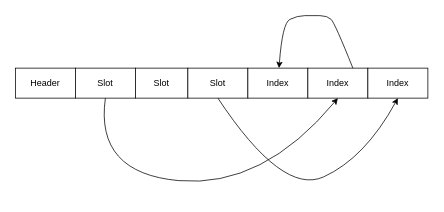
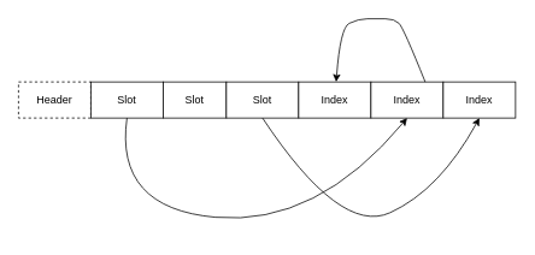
  <mxCell id="0" />
  <mxCell id="1" parent="0" />
- <mxCell id="2" value="Header" style="rounded=0;whiteSpace=wrap;html=1;" vertex="1" parent="1"><mxGeometry x="20" y="90" width="80" height="40" as="geometry" /></mxCell>
+ <mxCell id="2" value="Header" style="rounded=0;whiteSpace=wrap;html=1;dashed=1;" vertex="1" parent="1"><mxGeometry x="20" y="90" width="80" height="40" as="geometry" /></mxCell>
  <mxCell id="3" value="Slot" style="rounded=0;whiteSpace=wrap;html=1;" vertex="1" parent="1"><mxGeometry x="100" y="90" width="80" height="40" as="geometry" /></mxCell>
  <mxCell id="4" value="Slot" style="rounded=0;whiteSpace=wrap;html=1;" vertex="1" parent="1"><mxGeometry x="180" y="90" width="70" height="40" as="geometry" /></mxCell>
  <mxCell id="5" value="Slot" style="rounded=0;whiteSpace=wrap;html=1;" vertex="1" parent="1"><mxGeometry x="250" y="90" width="80" height="40" as="geometry" /></mxCell>
  <mxCell id="6" value="Index" style="rounded=0;whiteSpace=wrap;html=1;" vertex="1" parent="1"><mxGeometry x="330" y="90" width="80" height="40" as="geometry" /></mxCell>
  <mxCell id="7" value="Index" style="rounded=0;whiteSpace=wrap;html=1;" vertex="1" parent="1"><mxGeometry x="410" y="90" width="80" height="40" as="geometry" /></mxCell>
  <mxCell id="8" value="Index" style="rounded=0;whiteSpace=wrap;html=1;" vertex="1" parent="1"><mxGeometry x="490" y="90" width="80" height="40" as="geometry" /></mxCell>
  <mxCell id="9" value="" style="curved=1;endArrow=classic;html=1;rounded=0;entryX=0.5;entryY=1;entryDx=0;entryDy=0;exitX=0.5;exitY=1;exitDx=0;exitDy=0;" edge="1" parent="1" source="3" target="7"><mxGeometry width="50" height="50" relative="1" as="geometry"><mxPoint x="306" y="410" as="sourcePoint" /><mxPoint x="356" y="360" as="targetPoint" /><Array as="points"><mxPoint x="126" y="230" /><mxPoint x="350" y="250" /></Array></mxGeometry></mxCell>
  <mxCell id="10" value="" style="curved=1;endArrow=classic;html=1;rounded=0;exitX=0.75;exitY=0;exitDx=0;exitDy=0;" edge="1" parent="1" source="7" target="6"><mxGeometry width="50" height="50" relative="1" as="geometry"><mxPoint x="306" y="410" as="sourcePoint" /><mxPoint x="546" y="320" as="targetPoint" /><Array as="points"><mxPoint x="446" y="30" /><mxPoint x="436" y="20" /><mxPoint x="416" y="20" /><mxPoint x="396" y="20" /><mxPoint x="376" y="30" /></Array></mxGeometry></mxCell>
  <mxCell id="11" value="" style="curved=1;endArrow=classic;html=1;rounded=0;entryX=0.5;entryY=1;entryDx=0;entryDy=0;exitX=0.5;exitY=1;exitDx=0;exitDy=0;" edge="1" parent="1" source="5" target="8"><mxGeometry width="50" height="50" relative="1" as="geometry"><mxPoint x="306" y="360" as="sourcePoint" /><mxPoint x="356" y="310" as="targetPoint" /><Array as="points"><mxPoint x="376" y="260" /><mxPoint x="486" y="210" /></Array></mxGeometry></mxCell>
